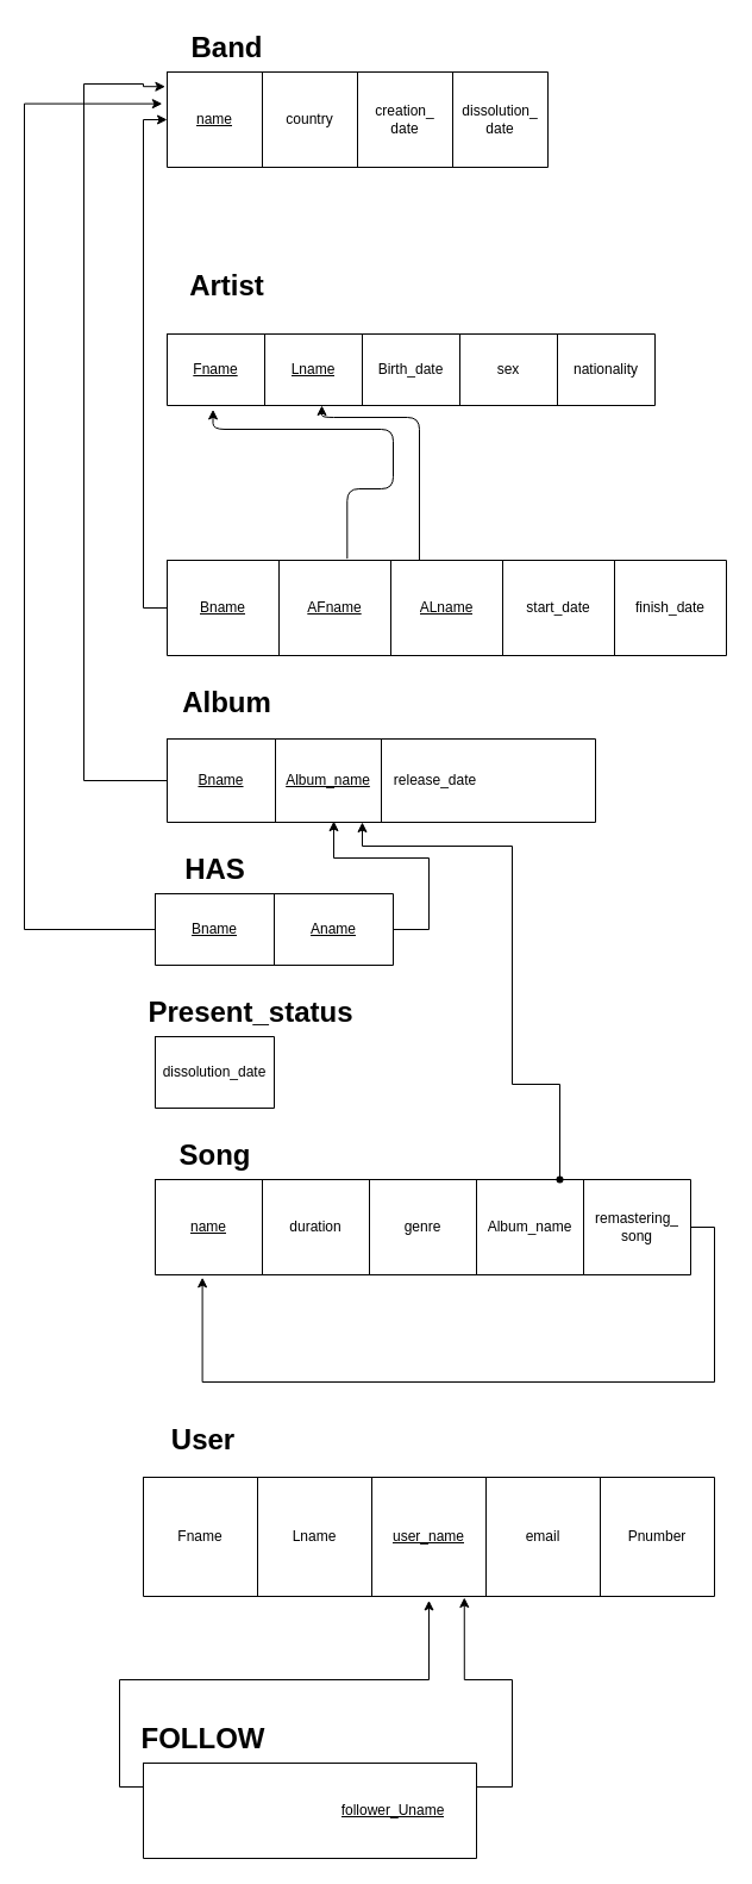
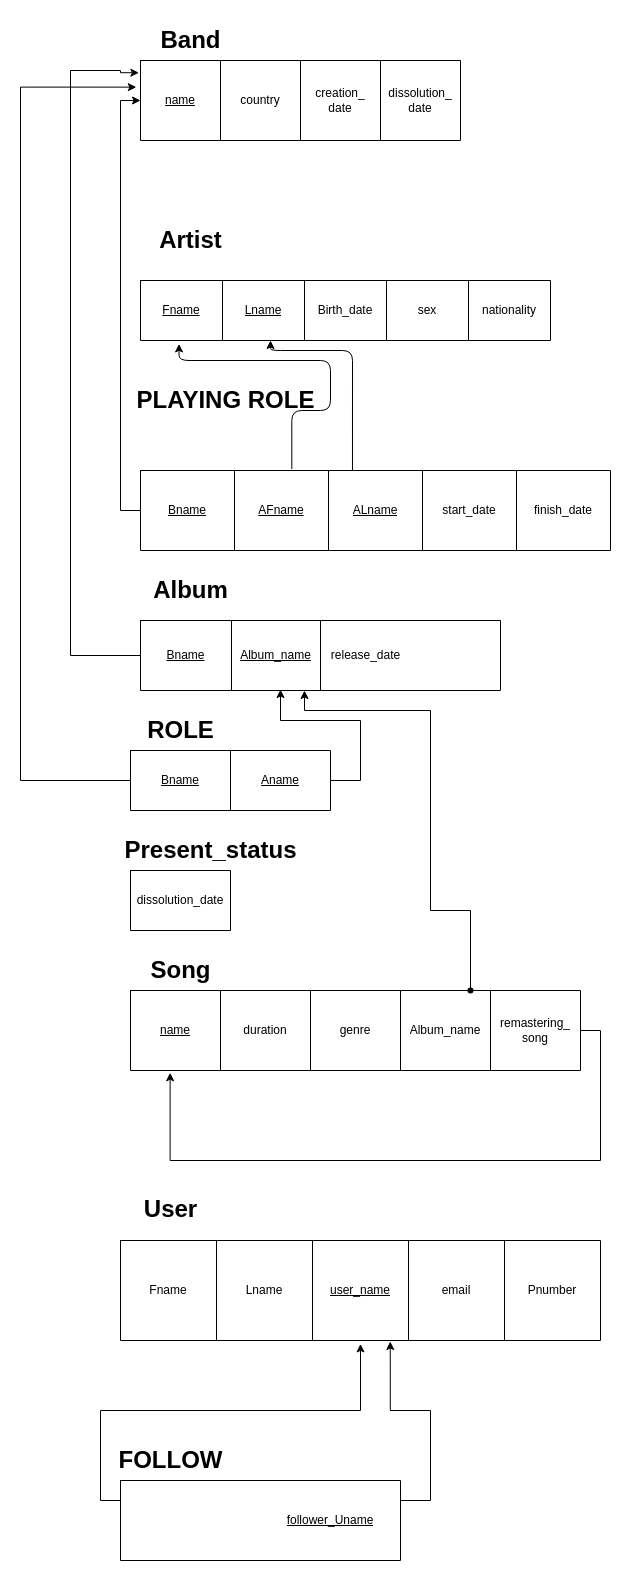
  <mxCell id="0" style=";html=1;" />
  <mxCell id="1" style=";html=1;" parent="0" />
  <mxCell id="2" value="" style="shape=table;html=1;whiteSpace=wrap;startSize=0;container=1;collapsible=0;childLayout=tableLayout;" vertex="1" parent="1"><mxGeometry x="140" y="60" width="320" height="80" as="geometry" /></mxCell>
  <mxCell id="3" value="" style="shape=partialRectangle;html=1;whiteSpace=wrap;collapsible=0;dropTarget=0;pointerEvents=0;fillColor=none;top=0;left=0;bottom=0;right=0;points=[[0,0.5],[1,0.5]];portConstraint=eastwest;" vertex="1" parent="2"><mxGeometry width="320" height="80" as="geometry" /></mxCell>
  <mxCell id="4" value="&lt;u&gt;name&lt;/u&gt;" style="shape=partialRectangle;html=1;whiteSpace=wrap;connectable=0;overflow=hidden;fillColor=none;top=0;left=0;bottom=0;right=0;" vertex="1" parent="3"><mxGeometry width="80" height="80" as="geometry" /></mxCell>
  <mxCell id="5" value="country" style="shape=partialRectangle;html=1;whiteSpace=wrap;connectable=0;overflow=hidden;fillColor=none;top=0;left=0;bottom=0;right=0;" vertex="1" parent="3"><mxGeometry x="80" width="80" height="80" as="geometry" /></mxCell>
  <mxCell id="6" value="creation_&lt;br&gt;date" style="shape=partialRectangle;html=1;whiteSpace=wrap;connectable=0;overflow=hidden;fillColor=none;top=0;left=0;bottom=0;right=0;" vertex="1" parent="3"><mxGeometry x="160" width="80" height="80" as="geometry" /></mxCell>
  <mxCell id="7" value="dissolution_&lt;br&gt;date" style="shape=partialRectangle;html=1;whiteSpace=wrap;connectable=0;overflow=hidden;fillColor=none;top=0;left=0;bottom=0;right=0;" vertex="1" parent="3"><mxGeometry x="240" width="80" height="80" as="geometry" /></mxCell>
  <mxCell id="8" value="Band" style="text;strokeColor=none;fillColor=none;html=1;fontSize=24;fontStyle=1;verticalAlign=middle;align=center;" vertex="1" parent="1"><mxGeometry x="140" y="20" width="100" height="40" as="geometry" /></mxCell>
  <mxCell id="9" value="" style="shape=table;html=1;whiteSpace=wrap;startSize=0;container=1;collapsible=0;childLayout=tableLayout;" vertex="1" parent="1"><mxGeometry x="140" y="280" width="410" height="60" as="geometry" /></mxCell>
  <mxCell id="10" value="" style="shape=partialRectangle;html=1;whiteSpace=wrap;collapsible=0;dropTarget=0;pointerEvents=0;fillColor=none;top=0;left=0;bottom=0;right=0;points=[[0,0.5],[1,0.5]];portConstraint=eastwest;" vertex="1" parent="9"><mxGeometry width="410" height="60" as="geometry" /></mxCell>
  <mxCell id="11" value="&lt;u&gt;Fname&lt;/u&gt;" style="shape=partialRectangle;html=1;whiteSpace=wrap;connectable=0;overflow=hidden;fillColor=none;top=0;left=0;bottom=0;right=0;" vertex="1" parent="10"><mxGeometry width="82" height="60" as="geometry" /></mxCell>
  <mxCell id="12" value="&lt;u&gt;Lname&lt;/u&gt;" style="shape=partialRectangle;html=1;whiteSpace=wrap;connectable=0;overflow=hidden;fillColor=none;top=0;left=0;bottom=0;right=0;" vertex="1" parent="10"><mxGeometry x="82" width="82" height="60" as="geometry" /></mxCell>
  <mxCell id="13" value="Birth_date" style="shape=partialRectangle;html=1;whiteSpace=wrap;connectable=0;overflow=hidden;fillColor=none;top=0;left=0;bottom=0;right=0;" vertex="1" parent="10"><mxGeometry x="164" width="82" height="60" as="geometry" /></mxCell>
  <mxCell id="14" value="sex" style="shape=partialRectangle;html=1;whiteSpace=wrap;connectable=0;overflow=hidden;fillColor=none;top=0;left=0;bottom=0;right=0;" vertex="1" parent="10"><mxGeometry x="246" width="82" height="60" as="geometry" /></mxCell>
  <mxCell id="15" value="nationality" style="shape=partialRectangle;html=1;whiteSpace=wrap;connectable=0;overflow=hidden;fillColor=none;top=0;left=0;bottom=0;right=0;" vertex="1" parent="10"><mxGeometry x="328" width="82" height="60" as="geometry" /></mxCell>
  <mxCell id="16" value="Artist" style="text;strokeColor=none;fillColor=none;html=1;fontSize=24;fontStyle=1;verticalAlign=middle;align=center;" vertex="1" parent="1"><mxGeometry x="140" y="220" width="100" height="40" as="geometry" /></mxCell>
  <mxCell id="17" value="" style="shape=table;html=1;whiteSpace=wrap;startSize=0;container=1;collapsible=0;childLayout=tableLayout;" vertex="1" parent="1"><mxGeometry x="140" y="470" width="470" height="80" as="geometry" /></mxCell>
  <mxCell id="18" value="" style="shape=partialRectangle;html=1;whiteSpace=wrap;collapsible=0;dropTarget=0;pointerEvents=0;fillColor=none;top=0;left=0;bottom=0;right=0;points=[[0,0.5],[1,0.5]];portConstraint=eastwest;" vertex="1" parent="17"><mxGeometry width="470" height="80" as="geometry" /></mxCell>
  <mxCell id="19" value="&lt;u&gt;Bname&lt;/u&gt;" style="shape=partialRectangle;html=1;whiteSpace=wrap;connectable=0;overflow=hidden;fillColor=none;top=0;left=0;bottom=0;right=0;" vertex="1" parent="18"><mxGeometry width="94" height="80" as="geometry" /></mxCell>
  <mxCell id="20" value="&lt;u&gt;AFname&lt;/u&gt;" style="shape=partialRectangle;html=1;whiteSpace=wrap;connectable=0;overflow=hidden;fillColor=none;top=0;left=0;bottom=0;right=0;" vertex="1" parent="18"><mxGeometry x="94" width="94" height="80" as="geometry" /></mxCell>
  <mxCell id="21" value="&lt;u&gt;ALname&lt;/u&gt;" style="shape=partialRectangle;html=1;whiteSpace=wrap;connectable=0;overflow=hidden;fillColor=none;top=0;left=0;bottom=0;right=0;" vertex="1" parent="18"><mxGeometry x="188" width="94" height="80" as="geometry" /></mxCell>
  <mxCell id="22" value="start_date" style="shape=partialRectangle;html=1;whiteSpace=wrap;connectable=0;overflow=hidden;fillColor=none;top=0;left=0;bottom=0;right=0;" vertex="1" parent="18"><mxGeometry x="282" width="94" height="80" as="geometry" /></mxCell>
  <mxCell id="23" value="finish_date" style="shape=partialRectangle;html=1;whiteSpace=wrap;connectable=0;overflow=hidden;fillColor=none;top=0;left=0;bottom=0;right=0;" vertex="1" parent="18"><mxGeometry x="376" width="94" height="80" as="geometry" /></mxCell>
+ <mxCell id="24" value="PLAYING ROLE" style="text;strokeColor=none;fillColor=none;html=1;fontSize=24;fontStyle=1;verticalAlign=middle;align=center;" vertex="1" parent="1"><mxGeometry x="140" y="380" width="170" height="40" as="geometry" /></mxCell>
  <mxCell id="25" style="edgeStyle=orthogonalEdgeStyle;rounded=0;orthogonalLoop=1;jettySize=auto;html=1;exitX=0;exitY=0.5;exitDx=0;exitDy=0;entryX=0;entryY=0.5;entryDx=0;entryDy=0;" edge="1" parent="1" source="18" target="3"><mxGeometry relative="1" as="geometry" /></mxCell>
  <mxCell id="26" value="" style="edgeStyle=segmentEdgeStyle;endArrow=classic;html=1;exitX=0.322;exitY=-0.017;exitDx=0;exitDy=0;exitPerimeter=0;entryX=0.094;entryY=1.057;entryDx=0;entryDy=0;entryPerimeter=0;" edge="1" parent="1" source="18" target="10"><mxGeometry width="50" height="50" relative="1" as="geometry"><mxPoint x="292" y="419" as="sourcePoint" /><mxPoint x="170" y="360" as="targetPoint" /><Array as="points"><mxPoint x="291" y="410" /><mxPoint x="330" y="410" /><mxPoint x="330" y="360" /><mxPoint x="179" y="360" /></Array></mxGeometry></mxCell>
  <mxCell id="27" value="" style="edgeStyle=segmentEdgeStyle;endArrow=classic;html=1;exitX=0.451;exitY=0;exitDx=0;exitDy=0;exitPerimeter=0;" edge="1" parent="1" source="18" target="10"><mxGeometry width="50" height="50" relative="1" as="geometry"><mxPoint x="352" y="437" as="sourcePoint" /><mxPoint x="270" y="340" as="targetPoint" /><Array as="points"><mxPoint x="352" y="350" /><mxPoint x="270" y="350" /></Array></mxGeometry></mxCell>
  <mxCell id="28" value="" style="shape=table;html=1;whiteSpace=wrap;startSize=0;container=1;collapsible=0;childLayout=tableLayout;" vertex="1" parent="1"><mxGeometry x="140" y="620" width="360" height="70" as="geometry" /></mxCell>
  <mxCell id="29" value="" style="shape=partialRectangle;html=1;whiteSpace=wrap;collapsible=0;dropTarget=0;pointerEvents=0;fillColor=none;top=0;left=0;bottom=0;right=0;points=[[0,0.5],[1,0.5]];portConstraint=eastwest;" vertex="1" parent="28"><mxGeometry width="360" height="70" as="geometry" /></mxCell>
  <mxCell id="30" value="&lt;u&gt;Bname&lt;/u&gt;" style="shape=partialRectangle;html=1;whiteSpace=wrap;connectable=0;overflow=hidden;fillColor=none;top=0;left=0;bottom=0;right=0;" vertex="1" parent="29"><mxGeometry width="91" height="70" as="geometry" /></mxCell>
  <mxCell id="31" value="&lt;u&gt;Album_name&lt;/u&gt;" style="shape=partialRectangle;html=1;whiteSpace=wrap;connectable=0;overflow=hidden;fillColor=none;top=0;left=0;bottom=0;right=0;" vertex="1" parent="29"><mxGeometry x="91" width="89" height="70" as="geometry" /></mxCell>
  <mxCell id="32" value="release_date" style="shape=partialRectangle;html=1;whiteSpace=wrap;connectable=0;overflow=hidden;fillColor=none;top=0;left=0;bottom=0;right=0;" vertex="1" parent="29"><mxGeometry x="180" width="91" height="70" as="geometry" /></mxCell>
  <mxCell id="33" value="Album" style="text;strokeColor=none;fillColor=none;html=1;fontSize=24;fontStyle=1;verticalAlign=middle;align=center;" vertex="1" parent="1"><mxGeometry x="140" y="570" width="100" height="40" as="geometry" /></mxCell>
  <mxCell id="34" style="edgeStyle=orthogonalEdgeStyle;rounded=0;orthogonalLoop=1;jettySize=auto;html=1;entryX=-0.005;entryY=0.153;entryDx=0;entryDy=0;entryPerimeter=0;" edge="1" parent="1" source="29" target="3"><mxGeometry relative="1" as="geometry"><mxPoint x="80" y="70" as="targetPoint" /><Array as="points"><mxPoint x="70" y="655" /><mxPoint x="70" y="70" /><mxPoint x="120" y="70" /><mxPoint x="120" y="72" /></Array></mxGeometry></mxCell>
  <mxCell id="35" style="edgeStyle=orthogonalEdgeStyle;rounded=0;orthogonalLoop=1;jettySize=auto;html=1;entryX=0.389;entryY=0.986;entryDx=0;entryDy=0;entryPerimeter=0;" edge="1" parent="1" source="36" target="29"><mxGeometry relative="1" as="geometry"><mxPoint x="280" y="710" as="targetPoint" /><Array as="points"><mxPoint x="360" y="780" /><mxPoint x="360" y="720" /><mxPoint x="280" y="720" /></Array></mxGeometry></mxCell>
  <mxCell id="36" value="" style="shape=table;html=1;whiteSpace=wrap;startSize=0;container=1;collapsible=0;childLayout=tableLayout;" vertex="1" parent="1"><mxGeometry x="130" y="750" width="200" height="60" as="geometry" /></mxCell>
  <mxCell id="37" value="" style="shape=partialRectangle;html=1;whiteSpace=wrap;collapsible=0;dropTarget=0;pointerEvents=0;fillColor=none;top=0;left=0;bottom=0;right=0;points=[[0,0.5],[1,0.5]];portConstraint=eastwest;" vertex="1" parent="36"><mxGeometry width="200" height="60" as="geometry" /></mxCell>
  <mxCell id="38" value="&lt;u&gt;Bname&lt;/u&gt;" style="shape=partialRectangle;html=1;whiteSpace=wrap;connectable=0;overflow=hidden;fillColor=none;top=0;left=0;bottom=0;right=0;" vertex="1" parent="37"><mxGeometry width="100" height="60" as="geometry" /></mxCell>
  <mxCell id="39" value="&lt;u&gt;Aname&lt;/u&gt;" style="shape=partialRectangle;html=1;whiteSpace=wrap;connectable=0;overflow=hidden;fillColor=none;top=0;left=0;bottom=0;right=0;" vertex="1" parent="37"><mxGeometry x="100" width="100" height="60" as="geometry" /></mxCell>
  <mxCell id="40" style="edgeStyle=orthogonalEdgeStyle;rounded=0;orthogonalLoop=1;jettySize=auto;html=1;entryX=-0.013;entryY=0.333;entryDx=0;entryDy=0;entryPerimeter=0;" edge="1" parent="1" source="37" target="3"><mxGeometry relative="1" as="geometry"><mxPoint x="40" y="90" as="targetPoint" /><Array as="points"><mxPoint x="20" y="780" /><mxPoint x="20" y="87" /></Array></mxGeometry></mxCell>
- <mxCell id="41" value="HAS" style="text;strokeColor=none;fillColor=none;html=1;fontSize=24;fontStyle=1;verticalAlign=middle;align=center;" vertex="1" parent="1"><mxGeometry x="130" y="710" width="100" height="40" as="geometry" /></mxCell>
+ <mxCell id="41" value="ROLE" style="text;strokeColor=none;fillColor=none;html=1;fontSize=24;fontStyle=1;verticalAlign=middle;align=center;" vertex="1" parent="1"><mxGeometry x="130" y="710" width="100" height="40" as="geometry" /></mxCell>
  <mxCell id="42" value="" style="shape=table;html=1;whiteSpace=wrap;startSize=0;container=1;collapsible=0;childLayout=tableLayout;" vertex="1" parent="1"><mxGeometry x="130" y="870" width="100" height="60" as="geometry" /></mxCell>
  <mxCell id="43" value="" style="shape=partialRectangle;html=1;whiteSpace=wrap;collapsible=0;dropTarget=0;pointerEvents=0;fillColor=none;top=0;left=0;bottom=0;right=0;points=[[0,0.5],[1,0.5]];portConstraint=eastwest;" vertex="1" parent="42"><mxGeometry width="100" height="60" as="geometry" /></mxCell>
  <mxCell id="44" value="dissolution_date" style="shape=partialRectangle;html=1;whiteSpace=wrap;connectable=0;overflow=hidden;fillColor=none;top=0;left=0;bottom=0;right=0;" vertex="1" parent="43"><mxGeometry width="100" height="60" as="geometry" /></mxCell>
  <mxCell id="45" value="Present_status" style="text;strokeColor=none;fillColor=none;html=1;fontSize=24;fontStyle=1;verticalAlign=middle;align=center;" vertex="1" parent="1"><mxGeometry x="130" y="830" width="160" height="40" as="geometry" /></mxCell>
  <mxCell id="46" value="" style="shape=table;html=1;whiteSpace=wrap;startSize=0;container=1;collapsible=0;childLayout=tableLayout;" vertex="1" parent="1"><mxGeometry x="130" y="990" width="450" height="80" as="geometry" /></mxCell>
  <mxCell id="47" value="" style="shape=partialRectangle;html=1;whiteSpace=wrap;collapsible=0;dropTarget=0;pointerEvents=0;fillColor=none;top=0;left=0;bottom=0;right=0;points=[[0,0.5],[1,0.5]];portConstraint=eastwest;" vertex="1" parent="46"><mxGeometry width="450" height="80" as="geometry" /></mxCell>
  <mxCell id="48" value="&lt;u&gt;name&lt;/u&gt;" style="shape=partialRectangle;html=1;whiteSpace=wrap;connectable=0;overflow=hidden;fillColor=none;top=0;left=0;bottom=0;right=0;" vertex="1" parent="47"><mxGeometry width="90" height="80" as="geometry" /></mxCell>
  <mxCell id="49" value="duration" style="shape=partialRectangle;html=1;whiteSpace=wrap;connectable=0;overflow=hidden;fillColor=none;top=0;left=0;bottom=0;right=0;" vertex="1" parent="47"><mxGeometry x="90" width="90" height="80" as="geometry" /></mxCell>
  <mxCell id="50" value="genre" style="shape=partialRectangle;html=1;whiteSpace=wrap;connectable=0;overflow=hidden;fillColor=none;top=0;left=0;bottom=0;right=0;" vertex="1" parent="47"><mxGeometry x="180" width="90" height="80" as="geometry" /></mxCell>
  <mxCell id="51" value="Album_name" style="shape=partialRectangle;html=1;whiteSpace=wrap;connectable=0;overflow=hidden;fillColor=none;top=0;left=0;bottom=0;right=0;" vertex="1" parent="47"><mxGeometry x="270" width="90" height="80" as="geometry" /></mxCell>
  <mxCell id="52" value="remastering_&lt;br&gt;song" style="shape=partialRectangle;html=1;whiteSpace=wrap;connectable=0;overflow=hidden;fillColor=none;top=0;left=0;bottom=0;right=0;" vertex="1" parent="47"><mxGeometry x="360" width="90" height="80" as="geometry" /></mxCell>
  <mxCell id="53" style="edgeStyle=orthogonalEdgeStyle;rounded=0;orthogonalLoop=1;jettySize=auto;html=1;entryX=0.088;entryY=1.028;entryDx=0;entryDy=0;entryPerimeter=0;" edge="1" parent="46" source="47" target="47"><mxGeometry relative="1" as="geometry"><mxPoint x="40" y="130" as="targetPoint" /><Array as="points"><mxPoint x="470" y="40" /><mxPoint x="470" y="170" /><mxPoint x="40" y="170" /></Array></mxGeometry></mxCell>
  <mxCell id="54" value="Song" style="text;strokeColor=none;fillColor=none;html=1;fontSize=24;fontStyle=1;verticalAlign=middle;align=center;" vertex="1" parent="1"><mxGeometry x="130" y="950" width="100" height="40" as="geometry" /></mxCell>
  <mxCell id="55" style="edgeStyle=orthogonalEdgeStyle;rounded=0;orthogonalLoop=1;jettySize=auto;html=1;" edge="1" parent="1" source="56"><mxGeometry relative="1" as="geometry"><mxPoint x="304" y="690" as="targetPoint" /><Array as="points"><mxPoint x="430" y="910" /><mxPoint x="430" y="710" /><mxPoint x="304" y="710" /></Array></mxGeometry></mxCell>
  <mxCell id="56" value="" style="shape=waypoint;sketch=0;size=6;pointerEvents=1;points=[];fillColor=none;resizable=0;rotatable=0;perimeter=centerPerimeter;snapToPoint=1;" vertex="1" parent="1"><mxGeometry x="450" y="970" width="40" height="40" as="geometry" /></mxCell>
  <mxCell id="57" value="" style="shape=table;html=1;whiteSpace=wrap;startSize=0;container=1;collapsible=0;childLayout=tableLayout;" vertex="1" parent="1"><mxGeometry x="120" y="1240" width="480" height="100" as="geometry" /></mxCell>
  <mxCell id="58" value="" style="shape=partialRectangle;html=1;whiteSpace=wrap;collapsible=0;dropTarget=0;pointerEvents=0;fillColor=none;top=0;left=0;bottom=0;right=0;points=[[0,0.5],[1,0.5]];portConstraint=eastwest;" vertex="1" parent="57"><mxGeometry width="480" height="100" as="geometry" /></mxCell>
  <mxCell id="59" value="Fname" style="shape=partialRectangle;html=1;whiteSpace=wrap;connectable=0;overflow=hidden;fillColor=none;top=0;left=0;bottom=0;right=0;" vertex="1" parent="58"><mxGeometry width="96" height="100" as="geometry" /></mxCell>
  <mxCell id="60" value="Lname" style="shape=partialRectangle;html=1;whiteSpace=wrap;connectable=0;overflow=hidden;fillColor=none;top=0;left=0;bottom=0;right=0;" vertex="1" parent="58"><mxGeometry x="96" width="96" height="100" as="geometry" /></mxCell>
  <mxCell id="61" value="&lt;u&gt;user_name&lt;/u&gt;" style="shape=partialRectangle;html=1;whiteSpace=wrap;connectable=0;overflow=hidden;fillColor=none;top=0;left=0;bottom=0;right=0;" vertex="1" parent="58"><mxGeometry x="192" width="96" height="100" as="geometry" /></mxCell>
  <mxCell id="62" value="email" style="shape=partialRectangle;html=1;whiteSpace=wrap;connectable=0;overflow=hidden;fillColor=none;top=0;left=0;bottom=0;right=0;" vertex="1" parent="58"><mxGeometry x="288" width="96" height="100" as="geometry" /></mxCell>
  <mxCell id="63" value="Pnumber" style="shape=partialRectangle;html=1;whiteSpace=wrap;connectable=0;overflow=hidden;fillColor=none;top=0;left=0;bottom=0;right=0;" vertex="1" parent="58"><mxGeometry x="384" width="96" height="100" as="geometry" /></mxCell>
  <mxCell id="64" value="User" style="text;strokeColor=none;fillColor=none;html=1;fontSize=24;fontStyle=1;verticalAlign=middle;align=center;" vertex="1" parent="1"><mxGeometry x="120" y="1189" width="100" height="40" as="geometry" /></mxCell>
  <mxCell id="65" value="" style="shape=table;html=1;whiteSpace=wrap;startSize=0;container=1;collapsible=0;childLayout=tableLayout;" vertex="1" parent="1"><mxGeometry x="120" y="1480" width="280" height="80" as="geometry" /></mxCell>
  <mxCell id="66" value="" style="shape=partialRectangle;html=1;whiteSpace=wrap;collapsible=0;dropTarget=0;pointerEvents=0;fillColor=none;top=0;left=0;bottom=0;right=0;points=[[0,0.5],[1,0.5]];portConstraint=eastwest;" vertex="1" parent="65"><mxGeometry width="280" height="80" as="geometry" /></mxCell>
  <mxCell id="67" value="&lt;u&gt;follower_Uname&lt;/u&gt;" style="shape=partialRectangle;html=1;whiteSpace=wrap;connectable=0;overflow=hidden;fillColor=none;top=0;left=0;bottom=0;right=0;" vertex="1" parent="66"><mxGeometry x="140" width="140" height="80" as="geometry" /></mxCell>
  <mxCell id="68" style="edgeStyle=orthogonalEdgeStyle;rounded=0;orthogonalLoop=1;jettySize=auto;html=1;exitX=0;exitY=0.5;exitDx=0;exitDy=0;entryX=0.5;entryY=1.034;entryDx=0;entryDy=0;entryPerimeter=0;" edge="1" parent="1" source="66" target="58"><mxGeometry relative="1" as="geometry"><mxPoint x="360" y="1360" as="targetPoint" /><Array as="points"><mxPoint x="100" y="1500" /><mxPoint x="100" y="1410" /><mxPoint x="360" y="1410" /></Array></mxGeometry></mxCell>
  <mxCell id="69" style="edgeStyle=orthogonalEdgeStyle;rounded=0;orthogonalLoop=1;jettySize=auto;html=1;exitX=1;exitY=0.5;exitDx=0;exitDy=0;entryX=0.562;entryY=1.01;entryDx=0;entryDy=0;entryPerimeter=0;" edge="1" parent="1" source="66" target="58"><mxGeometry relative="1" as="geometry"><mxPoint x="390" y="1350" as="targetPoint" /><Array as="points"><mxPoint x="430" y="1500" /><mxPoint x="430" y="1410" /><mxPoint x="390" y="1410" /></Array></mxGeometry></mxCell>
  <mxCell id="70" value="FOLLOW" style="text;strokeColor=none;fillColor=none;html=1;fontSize=24;fontStyle=1;verticalAlign=middle;align=center;" vertex="1" parent="1"><mxGeometry x="120" y="1440" width="100" height="40" as="geometry" /></mxCell>
